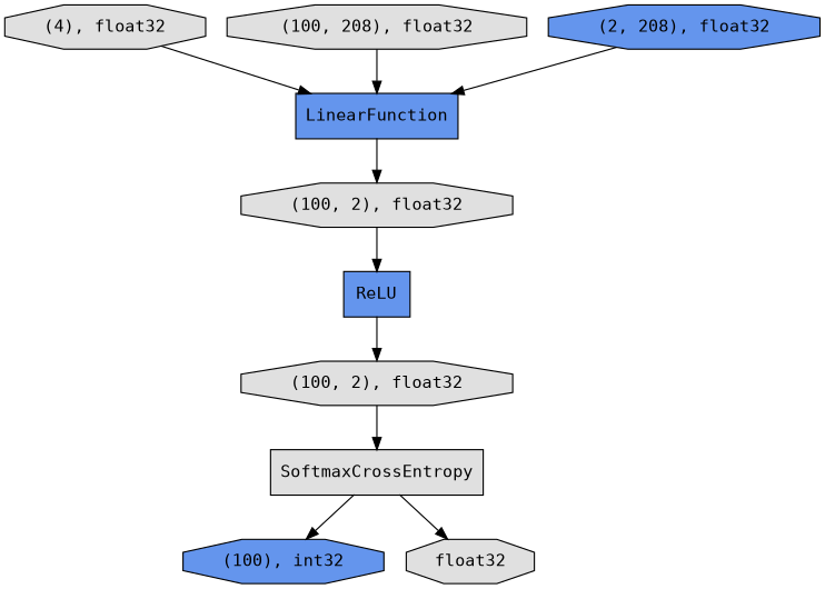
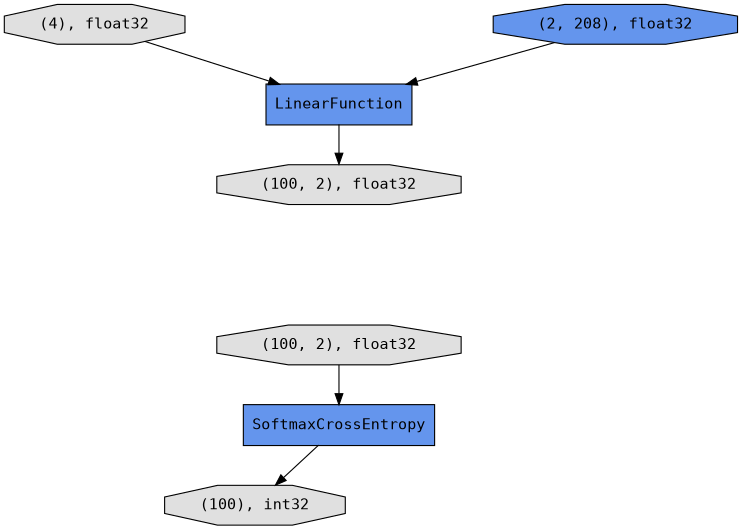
  digraph {
    fontname="DejaVu Sans Mono"
    rankdir=TB
    node [fillcolor="#E0E0E0" fontname="DejaVu Sans Mono" shape=octagon style=filled]
    edge [fontname="DejaVu Sans Mono"]
    n1 [label="(100, 2), float32"]
-   n2 [fillcolor="#6495ED" label=ReLU shape=record]
    n3 [label="(100, 2), float32"]
-   n4 [fillcolor="#6495ED" label="(100), int32"]
-   n5 [label=SoftmaxCrossEntropy shape=record]
-   n6 [label=float32]
+   n4 [label="(100), int32"]
+   n5 [fillcolor="#6495ED" label=SoftmaxCrossEntropy shape=record]
    n7 [label="(4), float32"]
    n8 [fillcolor="#6495ED" label=LinearFunction shape=record]
-   n9 [label="(100, 208), float32"]
    n10 [fillcolor="#6495ED" label="(2, 208), float32"]
-   n1 -> n2
-   n2 -> n3
    n3 -> n5
    n5 -> n4
-   n5 -> n6
    n7 -> n8
    n8 -> n1
-   n9 -> n8
    n10 -> n8
  }
